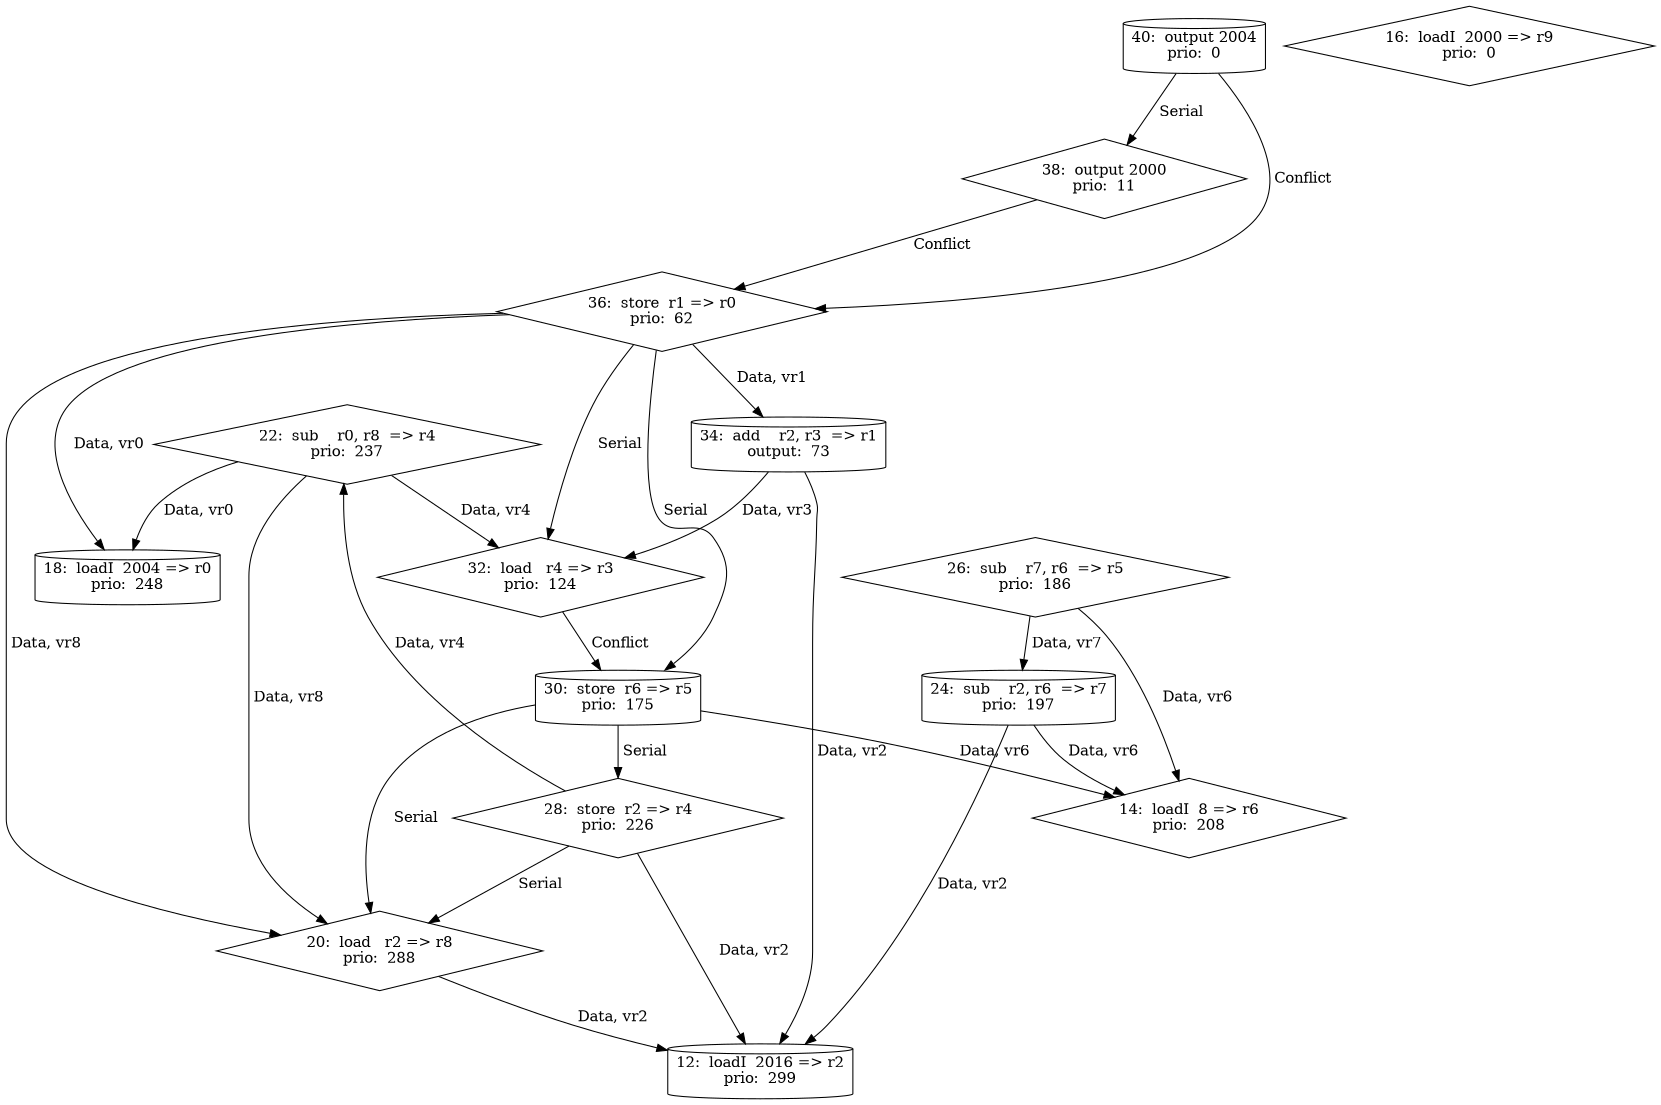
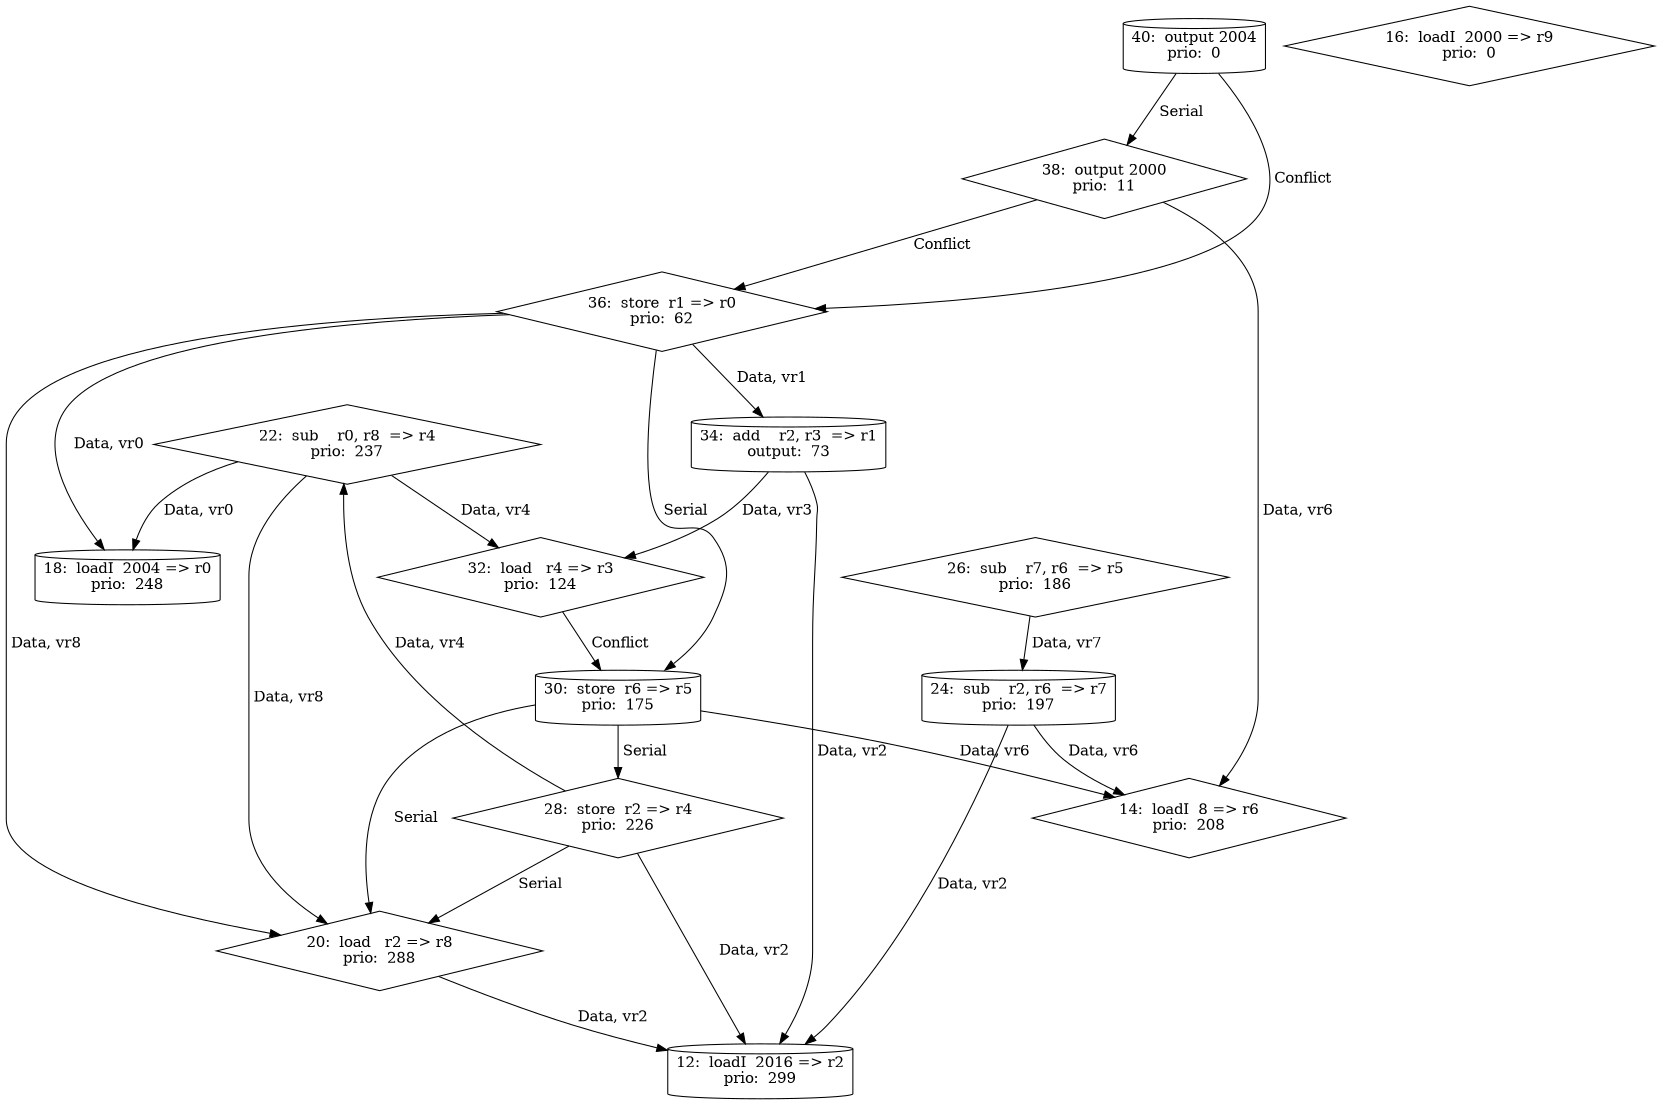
  digraph {
    node [shape=diamond]
    n1 [label="12:  loadI  2016 => r2\nprio:  299" shape=cylinder]
    n2 [label="14:  loadI  8 => r6\nprio:  208"]
    n3 [label="16:  loadI  2000 => r9\nprio:  0"]
    n4 [label="18:  loadI  2004 => r0\nprio:  248" shape=cylinder]
    n5 [label="20:  load   r2 => r8\nprio:  288"]
    n6 [label="22:  sub    r0, r8  => r4\nprio:  237"]
    n7 [label="32:  load   r4 => r3\nprio:  124"]
    n8 [label="24:  sub    r2, r6  => r7\nprio:  197" shape=cylinder]
    n9 [label="26:  sub    r7, r6  => r5\nprio:  186"]
    n10 [label="28:  store  r2 => r4\nprio:  226"]
    n11 [label="30:  store  r6 => r5\nprio:  175" shape=cylinder]
    n12 [label="34:  add    r2, r3  => r1\noutput:  73" shape=cylinder]
    n13 [label="36:  store  r1 => r0\nprio:  62"]
    n14 [label="38:  output 2000\nprio:  11"]
    n15 [label="40:  output 2004\nprio:  0" shape=cylinder]
    n5 -> n1 [label=" Data, vr2"]
    n6 -> n4 [label=" Data, vr0"]
    n6 -> n5 [label=" Data, vr8"]
    n6 -> n7 [label=" Data, vr4"]
    n7 -> n11 [label=" Conflict "]
    n8 -> n1 [label=" Data, vr2"]
    n8 -> n2 [label=" Data, vr6"]
-   n9 -> n2 [label=" Data, vr6"]
+   n14 -> n2 [label=" Data, vr6"]
    n9 -> n8 [label=" Data, vr7"]
    n10 -> n1 [label=" Data, vr2"]
    n10 -> n5 [label=" Serial "]
    n10 -> n6 [label=" Data, vr4"]
    n11 -> n2 [label=" Data, vr6"]
    n11 -> n5 [label=" Serial "]
    n11 -> n10 [label=" Serial "]
    n12 -> n1 [label=" Data, vr2"]
    n12 -> n7 [label=" Data, vr3"]
    n13 -> n4 [label=" Data, vr0"]
    n13 -> n5 [label=" Data, vr8"]
-   n13 -> n7 [label=" Serial "]
    n13 -> n11 [label=" Serial "]
    n13 -> n12 [label=" Data, vr1"]
    n14 -> n13 [label=" Conflict "]
    n15 -> n13 [label=" Conflict "]
    n15 -> n14 [label=" Serial "]
  }
